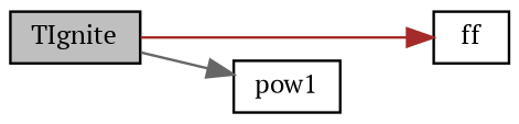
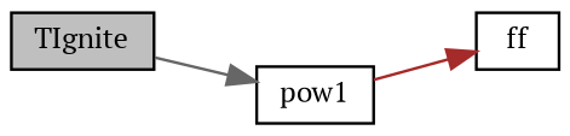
  digraph {
    fontname="PT Serif"
    rankdir=LR
    node [color=black fillcolor=white fontname="PT Serif" fontsize=10 shape=record style=filled]
    edge [fontname="PT Serif" fontsize=10 labelfontname=Helvetica labelfontsize=10 style=solid]
    n1 [fillcolor=grey75 fontcolor=black height=0.2 label=TIgnite width=0.4]
    n2 [height=0.2 label=ff width=0.4]
    n3 [height=0.2 label=pow1 width=0.4]
-   n1 -> n2 [color=brown]
+   n3 -> n2 [color=brown]
    n1 -> n3 [color=gray40]
  }
